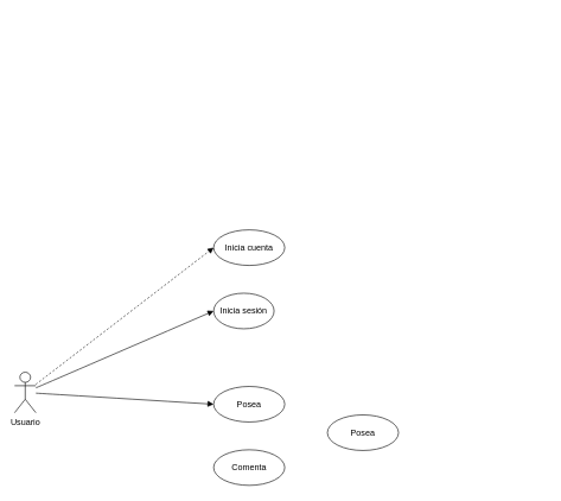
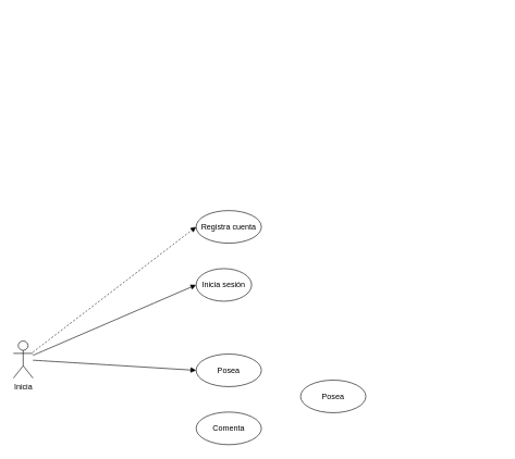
  <mxCell id="0" />
  <mxCell id="1" parent="0" />
  <mxCell id="2" value="" style="curved=1;startArrow=none;endArrow=block;entryX=0;entryY=0.5;entryDx=0;entryDy=0;" parent="1" source="8" target="9" edge="1"><mxGeometry x="0.006" relative="1" as="geometry"><Array as="points" /><mxPoint x="163" y="510" as="sourcePoint" /><mxPoint as="offset" /></mxGeometry></mxCell>
  <mxCell id="3" value="" style="curved=1;startArrow=none;endArrow=block;exitX=0.99;exitY=0.57;entryX=0.36;entryY=-0.01;" parent="1" edge="1"><mxGeometry relative="1" as="geometry"><Array as="points"><mxPoint x="274" y="262" /><mxPoint x="328" y="262" /></Array><mxPoint x="487.377" y="123.716" as="sourcePoint" /></mxGeometry></mxCell>
  <mxCell id="4" value="" style="curved=1;startArrow=none;endArrow=block;exitX=0.82;exitY=0;entryX=0;entryY=0.49;" parent="1" edge="1"><mxGeometry relative="1" as="geometry"><Array as="points"><mxPoint x="274" y="120" /></Array><mxPoint x="472.616" y="95.087" as="sourcePoint" /></mxGeometry></mxCell>
  <mxCell id="5" value="" style="curved=1;startArrow=none;endArrow=block;exitX=0.99;exitY=0.69;entryX=0.44;entryY=0.01;" parent="1" edge="1"><mxGeometry relative="1" as="geometry"><Array as="points"><mxPoint x="274" y="282" /><mxPoint x="328" y="282" /></Array><mxPoint x="485.694" y="131.252" as="sourcePoint" /></mxGeometry></mxCell>
  <mxCell id="6" value="" style="curved=1;startArrow=none;endArrow=block;exitX=0.75;exitY=1;entryX=0.46;entryY=0;" parent="1" edge="1"><mxGeometry relative="1" as="geometry"><Array as="points"><mxPoint x="274" y="302" /><mxPoint x="328" y="302" /></Array><mxPoint x="469.207" y="37.356" as="sourcePoint" /></mxGeometry></mxCell>
  <mxCell id="7" value="" style="curved=1;startArrow=none;endArrow=block;exitX=0.99;exitY=0.71;entryX=0.39;entryY=0;" parent="1" edge="1"><mxGeometry relative="1" as="geometry"><Array as="points"><mxPoint x="274" y="175" /><mxPoint x="767" y="175" /></Array><mxPoint x="484.724" y="20.581" as="sourcePoint" /></mxGeometry></mxCell>
- <mxCell id="8" value="Usuario" style="shape=umlActor;verticalLabelPosition=bottom;verticalAlign=top;html=1;outlineConnect=0;" parent="1" vertex="1"><mxGeometry x="20" y="522" width="30" height="57" as="geometry" /></mxCell>
+ <mxCell id="8" value="Inicia" style="shape=umlActor;verticalLabelPosition=bottom;verticalAlign=top;html=1;outlineConnect=0;" parent="1" vertex="1"><mxGeometry x="20" y="522" width="30" height="57" as="geometry" /></mxCell>
  <mxCell id="9" value="Inicia sesión" style="ellipse;whiteSpace=wrap;html=1;" vertex="1" parent="1"><mxGeometry x="300" y="411" width="85" height="50" as="geometry" /></mxCell>
  <mxCell id="10" value="" style="curved=1;startArrow=none;endArrow=block;entryX=0;entryY=0.5;entryDx=0;entryDy=0;dashed=1;" edge="1" parent="1" target="11" source="8"><mxGeometry x="0.006" relative="1" as="geometry"><Array as="points" /><mxPoint x="160" y="562" as="sourcePoint" /><mxPoint as="offset" /></mxGeometry></mxCell>
- <mxCell id="11" value="Inicia cuenta" style="ellipse;whiteSpace=wrap;html=1;" vertex="1" parent="1"><mxGeometry x="300" y="322" width="100" height="50" as="geometry" /></mxCell>
+ <mxCell id="11" value="Registra cuenta" style="ellipse;whiteSpace=wrap;html=1;" vertex="1" parent="1"><mxGeometry x="300" y="322" width="100" height="50" as="geometry" /></mxCell>
  <mxCell id="12" value="Comenta" style="ellipse;whiteSpace=wrap;html=1;" vertex="1" parent="1"><mxGeometry x="300" y="631" width="100" height="50" as="geometry" /></mxCell>
  <mxCell id="13" value="" style="curved=1;startArrow=none;endArrow=block;entryX=0;entryY=0.5;entryDx=0;entryDy=0;" edge="1" parent="1" target="14" source="8"><mxGeometry x="0.006" relative="1" as="geometry"><Array as="points" /><mxPoint x="50" y="592" as="sourcePoint" /><mxPoint as="offset" /></mxGeometry></mxCell>
  <mxCell id="14" value="Posea" style="ellipse;whiteSpace=wrap;html=1;" vertex="1" parent="1"><mxGeometry x="300" y="542" width="100" height="50" as="geometry" /></mxCell>
  <mxCell id="15" value="Posea" style="ellipse;whiteSpace=wrap;html=1;" vertex="1" parent="1"><mxGeometry x="460" y="582" width="100" height="50" as="geometry" /></mxCell>
